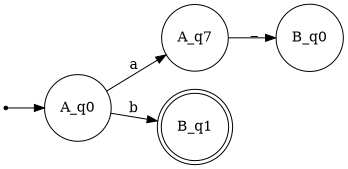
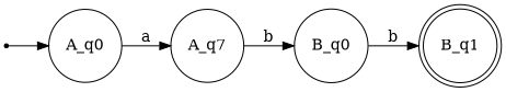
  digraph {
    rankdir=LR
    node [shape=circle]
    inic [shape=point]
    A_q0
    n3 [label=A_q7]
    B_q0
    B_q1 [shape=doublecircle]
    inic -> A_q0
    A_q0 -> n3 [label=a]
-   n3 -> B_q0 [label=_]
-   A_q0 -> B_q1 [label=b]
+   n3 -> B_q0 [label=b]
+   B_q0 -> B_q1 [label=b]
  }
